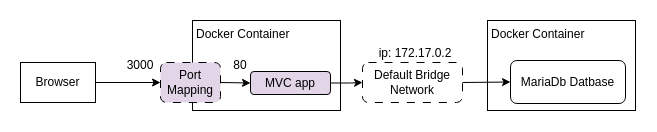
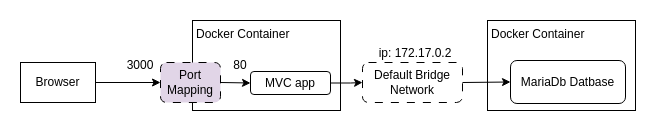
  <mxCell id="0" />
  <mxCell id="1" parent="0" />
  <mxCell id="2" style="edgeStyle=orthogonalEdgeStyle;rounded=0;orthogonalLoop=1;jettySize=auto;html=1;entryX=0;entryY=0.5;entryDx=0;entryDy=0;" edge="1" parent="1" source="3" target="7"><mxGeometry relative="1" as="geometry" /></mxCell>
  <mxCell id="3" value="Browser" style="rounded=0;whiteSpace=wrap;html=1;" vertex="1" parent="1"><mxGeometry x="20" y="62" width="75" height="40" as="geometry" /></mxCell>
  <mxCell id="4" value="Docker Container" style="rounded=0;whiteSpace=wrap;html=1;align=left;verticalAlign=top;spacingLeft=2;" vertex="1" parent="1"><mxGeometry x="192" y="20" width="148" height="90" as="geometry" /></mxCell>
  <mxCell id="5" style="edgeStyle=orthogonalEdgeStyle;rounded=0;orthogonalLoop=1;jettySize=auto;html=1;entryX=0;entryY=0.5;entryDx=0;entryDy=0;" edge="1" parent="1" source="6" target="13"><mxGeometry relative="1" as="geometry" /></mxCell>
- <mxCell id="6" value="MVC app" style="rounded=1;whiteSpace=wrap;html=1;fillColor=#e1d5e7;" vertex="1" parent="1"><mxGeometry x="250" y="71" width="80" height="23" as="geometry" /></mxCell>
+ <mxCell id="6" value="MVC app" style="rounded=1;whiteSpace=wrap;html=1;" vertex="1" parent="1"><mxGeometry x="250" y="71" width="80" height="23" as="geometry" /></mxCell>
  <mxCell id="7" value="Port&lt;br&gt;Mapping" style="rounded=1;whiteSpace=wrap;html=1;dashed=1;dashPattern=8 8;fillColor=#e1d5e7;" vertex="1" parent="1"><mxGeometry x="160" y="62" width="60" height="40" as="geometry" /></mxCell>
  <mxCell id="8" value="" style="endArrow=classic;html=1;rounded=0;entryX=0;entryY=0.5;entryDx=0;entryDy=0;exitX=1;exitY=0.5;exitDx=0;exitDy=0;" edge="1" parent="1" source="7" target="6"><mxGeometry width="50" height="50" relative="1" as="geometry"><mxPoint x="226" y="91" as="sourcePoint" /><mxPoint x="246" y="91" as="targetPoint" /></mxGeometry></mxCell>
  <mxCell id="9" value="80" style="text;html=1;strokeColor=none;fillColor=none;align=center;verticalAlign=middle;whiteSpace=wrap;rounded=0;" vertex="1" parent="1"><mxGeometry x="210" y="50" width="60" height="30" as="geometry" /></mxCell>
  <mxCell id="10" value="3000" style="text;html=1;strokeColor=none;fillColor=none;align=center;verticalAlign=middle;whiteSpace=wrap;rounded=0;" vertex="1" parent="1"><mxGeometry x="110" y="50" width="60" height="30" as="geometry" /></mxCell>
  <mxCell id="11" value="Docker Container" style="rounded=0;whiteSpace=wrap;html=1;align=left;verticalAlign=top;perimeterSpacing=0;spacingLeft=2;" vertex="1" parent="1"><mxGeometry x="487" y="20" width="148" height="90" as="geometry" /></mxCell>
  <mxCell id="12" value="MariaDb Datbase" style="rounded=1;whiteSpace=wrap;html=1;" vertex="1" parent="1"><mxGeometry x="510" y="60" width="115" height="43" as="geometry" /></mxCell>
  <mxCell id="13" value="Default Bridge Network" style="rounded=1;whiteSpace=wrap;html=1;dashed=1;dashPattern=8 8;" vertex="1" parent="1"><mxGeometry x="362" y="62" width="100" height="40" as="geometry" /></mxCell>
  <mxCell id="14" value="" style="endArrow=classic;html=1;rounded=0;entryX=0;entryY=0.5;entryDx=0;entryDy=0;exitX=1;exitY=0.5;exitDx=0;exitDy=0;" edge="1" parent="1" target="12" source="13"><mxGeometry width="50" height="50" relative="1" as="geometry"><mxPoint x="521" y="91" as="sourcePoint" /><mxPoint x="541" y="91" as="targetPoint" /></mxGeometry></mxCell>
  <mxCell id="15" value="ip: 172.17.0.2" style="text;html=1;strokeColor=none;fillColor=none;align=center;verticalAlign=middle;whiteSpace=wrap;rounded=0;" vertex="1" parent="1"><mxGeometry x="370" y="38" width="90" height="30" as="geometry" /></mxCell>
